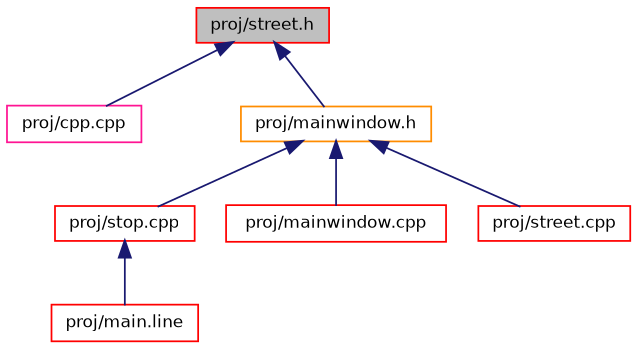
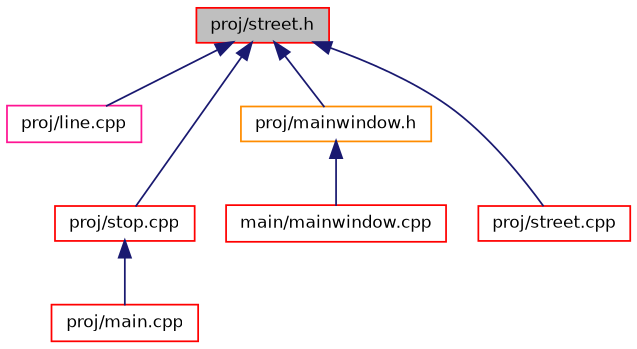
  digraph {
    node [color=red fillcolor=white fontname=Helvetica fontsize=10 shape=record style=filled]
    edge [color=midnightblue dir=back fontname=Helvetica fontsize=10 labelfontname=Helvetica labelfontsize=10 style=solid]
    n1 [fillcolor=grey75 fontcolor=black height=0.2 label="proj/street.h" width=0.4]
-   n2 [color=deeppink height=0.2 label="proj/cpp.cpp" width=0.4]
+   n2 [color=deeppink height=0.2 label="proj/line.cpp" width=0.4]
    n3 [color=darkorange height=0.2 label="proj/mainwindow.h" width=0.4]
    n4 [height=0.2 label="proj/stop.cpp" width=0.4]
    n5 [height=0.2 label="proj/street.cpp" width=0.4]
-   n6 [height=0.2 label="proj/mainwindow.cpp" width=0.4]
-   n7 [height=0.2 label="proj/main.line" width=0.4]
+   n6 [height=0.2 label="main/mainwindow.cpp" width=0.4]
+   n7 [height=0.2 label="proj/main.cpp" width=0.4]
    n1 -> n2
    n1 -> n3
-   n3 -> n4
-   n3 -> n5
+   n1 -> n4
+   n1 -> n5
    n3 -> n6
    n4 -> n7
  }
